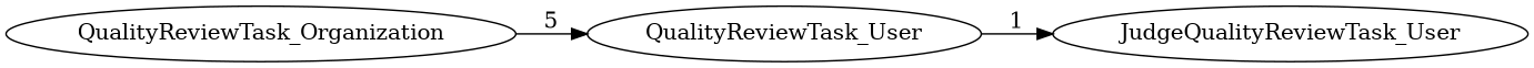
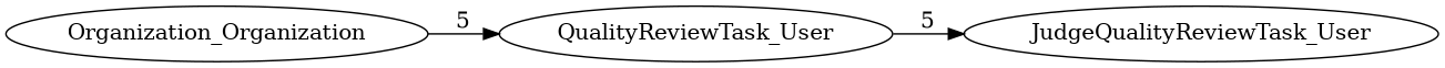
  digraph {
    rankdir=LR
-   QualityReviewTask_Organization
+   QualityReviewTask_Organization [label=Organization_Organization]
    QualityReviewTask_User
    JudgeQualityReviewTask_User
    QualityReviewTask_Organization -> QualityReviewTask_User [label=5]
-   QualityReviewTask_User -> JudgeQualityReviewTask_User [label=1]
+   QualityReviewTask_User -> JudgeQualityReviewTask_User [label=5]
  }
